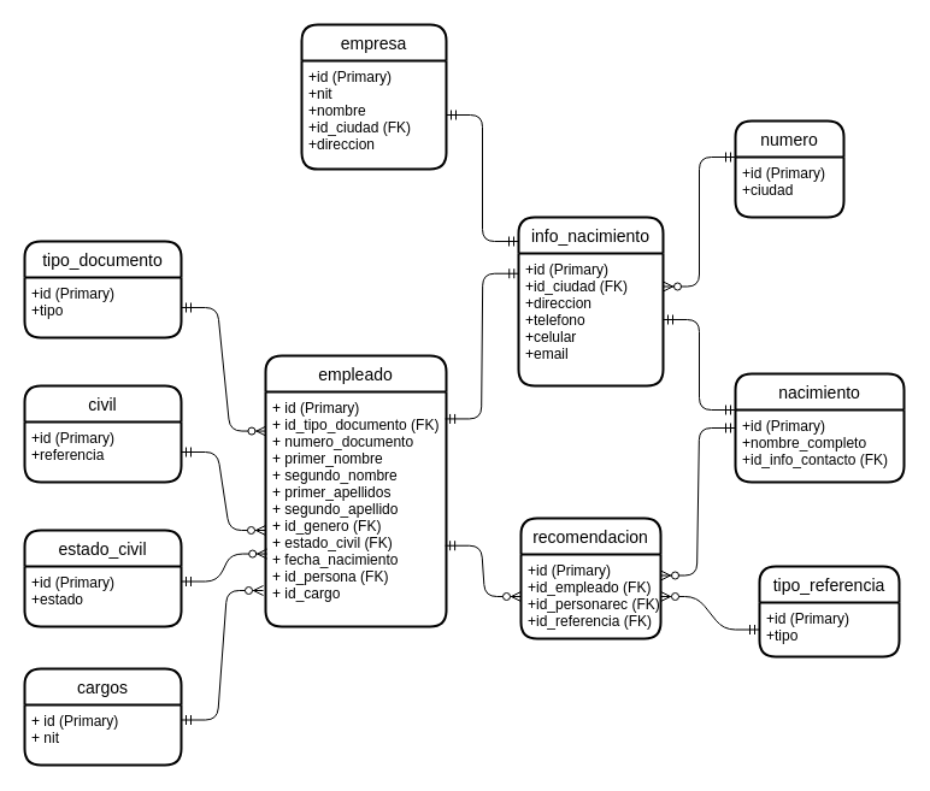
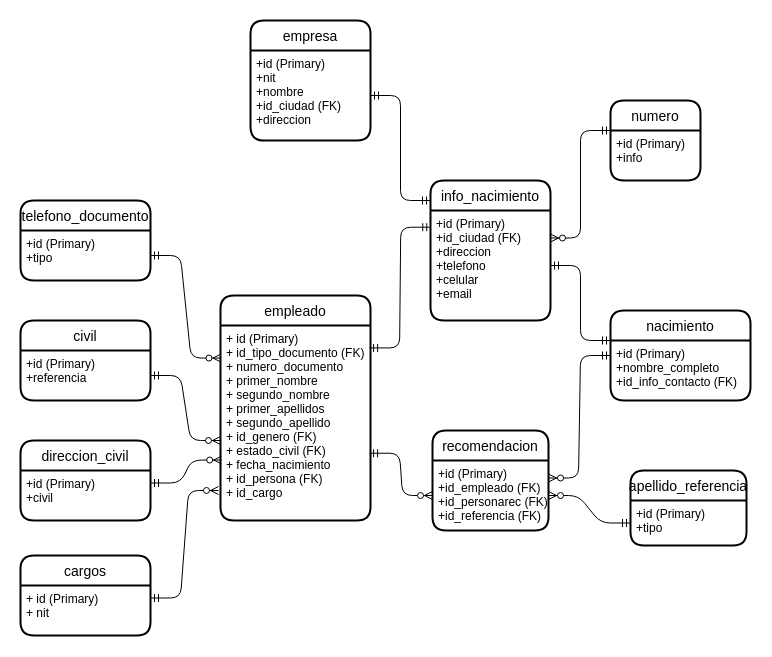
  <mxCell id="0" />
  <mxCell id="1" parent="0" />
  <mxCell id="2" value="info_nacimiento" style="swimlane;childLayout=stackLayout;horizontal=1;startSize=30;horizontalStack=0;rounded=1;fontSize=14;fontStyle=0;strokeWidth=2;resizeParent=0;resizeLast=1;shadow=0;dashed=0;align=center;" parent="1" vertex="1"><mxGeometry x="430" y="180" width="120" height="140" as="geometry" /></mxCell>
  <mxCell id="3" value="+id (Primary)&#10;+id_ciudad (FK)&#10;+direccion&#10;+telefono&#10;+celular&#10;+email" style="align=left;strokeColor=none;fillColor=none;spacingLeft=4;fontSize=12;verticalAlign=top;resizable=0;rotatable=0;part=1;" parent="2" vertex="1"><mxGeometry y="30" width="120" height="110" as="geometry" /></mxCell>
  <mxCell id="4" value="empleado" style="swimlane;childLayout=stackLayout;horizontal=1;startSize=30;horizontalStack=0;rounded=1;fontSize=14;fontStyle=0;strokeWidth=2;resizeParent=0;resizeLast=1;shadow=0;dashed=0;align=center;" parent="1" vertex="1"><mxGeometry x="220" y="295" width="150" height="225" as="geometry" /></mxCell>
  <mxCell id="5" value="+ id (Primary)&#10;+ id_tipo_documento (FK)&#10;+ numero_documento&#10;+ primer_nombre&#10;+ segundo_nombre&#10;+ primer_apellidos&#10;+ segundo_apellido&#10;+ id_genero (FK)&#10;+ estado_civil (FK)&#10;+ fecha_nacimiento&#10;+ id_persona (FK)&#10;+ id_cargo&#10;" style="align=left;strokeColor=none;fillColor=none;spacingLeft=4;fontSize=12;verticalAlign=top;resizable=0;rotatable=0;part=1;" parent="4" vertex="1"><mxGeometry y="30" width="150" height="195" as="geometry" /></mxCell>
  <mxCell id="6" value="nacimiento" style="swimlane;childLayout=stackLayout;horizontal=1;startSize=30;horizontalStack=0;rounded=1;fontSize=14;fontStyle=0;strokeWidth=2;resizeParent=0;resizeLast=1;shadow=0;dashed=0;align=center;" parent="1" vertex="1"><mxGeometry x="610" y="310" width="140" height="90" as="geometry" /></mxCell>
  <mxCell id="7" value="+id (Primary)&#10;+nombre_completo&#10;+id_info_contacto (FK)" style="align=left;strokeColor=none;fillColor=none;spacingLeft=4;fontSize=12;verticalAlign=top;resizable=0;rotatable=0;part=1;" parent="6" vertex="1"><mxGeometry y="30" width="140" height="60" as="geometry" /></mxCell>
  <mxCell id="8" value="recomendacion" style="swimlane;childLayout=stackLayout;horizontal=1;startSize=30;horizontalStack=0;rounded=1;fontSize=14;fontStyle=0;strokeWidth=2;resizeParent=0;resizeLast=1;shadow=0;dashed=0;align=center;" parent="1" vertex="1"><mxGeometry x="432" y="430" width="116" height="100" as="geometry" /></mxCell>
  <mxCell id="9" value="+id (Primary)&#10;+id_empleado (FK)&#10;+id_personarec (FK)&#10;+id_referencia (FK)" style="align=left;strokeColor=none;fillColor=none;spacingLeft=4;fontSize=12;verticalAlign=top;resizable=0;rotatable=0;part=1;" parent="8" vertex="1"><mxGeometry y="30" width="116" height="70" as="geometry" /></mxCell>
- <mxCell id="10" value="tipo_documento" style="swimlane;childLayout=stackLayout;horizontal=1;startSize=30;horizontalStack=0;rounded=1;fontSize=14;fontStyle=0;strokeWidth=2;resizeParent=0;resizeLast=1;shadow=0;dashed=0;align=center;" parent="1" vertex="1"><mxGeometry x="20" y="200" width="130" height="80" as="geometry" /></mxCell>
+ <mxCell id="10" value="telefono_documento" style="swimlane;childLayout=stackLayout;horizontal=1;startSize=30;horizontalStack=0;rounded=1;fontSize=14;fontStyle=0;strokeWidth=2;resizeParent=0;resizeLast=1;shadow=0;dashed=0;align=center;" parent="1" vertex="1"><mxGeometry x="20" y="200" width="130" height="80" as="geometry" /></mxCell>
  <mxCell id="11" value="+id (Primary)&#10;+tipo" style="align=left;strokeColor=none;fillColor=none;spacingLeft=4;fontSize=12;verticalAlign=top;resizable=0;rotatable=0;part=1;" parent="10" vertex="1"><mxGeometry y="30" width="130" height="50" as="geometry" /></mxCell>
- <mxCell id="12" value="tipo_referencia" style="swimlane;childLayout=stackLayout;horizontal=1;startSize=30;horizontalStack=0;rounded=1;fontSize=14;fontStyle=0;strokeWidth=2;resizeParent=0;resizeLast=1;shadow=0;dashed=0;align=center;" parent="1" vertex="1"><mxGeometry x="630" y="470" width="116" height="75" as="geometry" /></mxCell>
+ <mxCell id="12" value="apellido_referencia" style="swimlane;childLayout=stackLayout;horizontal=1;startSize=30;horizontalStack=0;rounded=1;fontSize=14;fontStyle=0;strokeWidth=2;resizeParent=0;resizeLast=1;shadow=0;dashed=0;align=center;" parent="1" vertex="1"><mxGeometry x="630" y="470" width="116" height="75" as="geometry" /></mxCell>
  <mxCell id="13" value="+id (Primary)&#10;+tipo" style="align=left;strokeColor=none;fillColor=none;spacingLeft=4;fontSize=12;verticalAlign=top;resizable=0;rotatable=0;part=1;" parent="12" vertex="1"><mxGeometry y="30" width="116" height="45" as="geometry" /></mxCell>
  <mxCell id="14" value="numero" style="swimlane;childLayout=stackLayout;horizontal=1;startSize=30;horizontalStack=0;rounded=1;fontSize=14;fontStyle=0;strokeWidth=2;resizeParent=0;resizeLast=1;shadow=0;dashed=0;align=center;" parent="1" vertex="1"><mxGeometry x="610" y="100" width="90" height="80" as="geometry" /></mxCell>
- <mxCell id="15" value="+id (Primary)&#10;+ciudad" style="align=left;strokeColor=none;fillColor=none;spacingLeft=4;fontSize=12;verticalAlign=top;resizable=0;rotatable=0;part=1;" parent="14" vertex="1"><mxGeometry y="30" width="90" height="50" as="geometry" /></mxCell>
- <mxCell id="16" value="estado_civil" style="swimlane;childLayout=stackLayout;horizontal=1;startSize=30;horizontalStack=0;rounded=1;fontSize=14;fontStyle=0;strokeWidth=2;resizeParent=0;resizeLast=1;shadow=0;dashed=0;align=center;" parent="1" vertex="1"><mxGeometry x="20" y="440" width="130" height="80" as="geometry" /></mxCell>
- <mxCell id="17" value="+id (Primary)&#10;+estado" style="align=left;strokeColor=none;fillColor=none;spacingLeft=4;fontSize=12;verticalAlign=top;resizable=0;rotatable=0;part=1;" parent="16" vertex="1"><mxGeometry y="30" width="130" height="50" as="geometry" /></mxCell>
+ <mxCell id="15" value="+id (Primary)&#10;+info" style="align=left;strokeColor=none;fillColor=none;spacingLeft=4;fontSize=12;verticalAlign=top;resizable=0;rotatable=0;part=1;" parent="14" vertex="1"><mxGeometry y="30" width="90" height="50" as="geometry" /></mxCell>
+ <mxCell id="16" value="direccion_civil" style="swimlane;childLayout=stackLayout;horizontal=1;startSize=30;horizontalStack=0;rounded=1;fontSize=14;fontStyle=0;strokeWidth=2;resizeParent=0;resizeLast=1;shadow=0;dashed=0;align=center;" parent="1" vertex="1"><mxGeometry x="20" y="440" width="130" height="80" as="geometry" /></mxCell>
+ <mxCell id="17" value="+id (Primary)&#10;+civil" style="align=left;strokeColor=none;fillColor=none;spacingLeft=4;fontSize=12;verticalAlign=top;resizable=0;rotatable=0;part=1;" parent="16" vertex="1"><mxGeometry y="30" width="130" height="50" as="geometry" /></mxCell>
  <mxCell id="18" value="civil" style="swimlane;childLayout=stackLayout;horizontal=1;startSize=30;horizontalStack=0;rounded=1;fontSize=14;fontStyle=0;strokeWidth=2;resizeParent=0;resizeLast=1;shadow=0;dashed=0;align=center;" parent="1" vertex="1"><mxGeometry x="20" y="320" width="130" height="80" as="geometry" /></mxCell>
  <mxCell id="19" value="+id (Primary)&#10;+referencia" style="align=left;strokeColor=none;fillColor=none;spacingLeft=4;fontSize=12;verticalAlign=top;resizable=0;rotatable=0;part=1;" parent="18" vertex="1"><mxGeometry y="30" width="130" height="50" as="geometry" /></mxCell>
  <mxCell id="20" value="empresa" style="swimlane;childLayout=stackLayout;horizontal=1;startSize=30;horizontalStack=0;rounded=1;fontSize=14;fontStyle=0;strokeWidth=2;resizeParent=0;resizeLast=1;shadow=0;dashed=0;align=center;" parent="1" vertex="1"><mxGeometry x="250" y="20" width="120" height="120" as="geometry" /></mxCell>
  <mxCell id="21" value="+id (Primary)&#10;+nit&#10;+nombre&#10;+id_ciudad (FK)&#10;+direccion" style="align=left;strokeColor=none;fillColor=none;spacingLeft=4;fontSize=12;verticalAlign=top;resizable=0;rotatable=0;part=1;" parent="20" vertex="1"><mxGeometry y="30" width="120" height="90" as="geometry" /></mxCell>
  <mxCell id="22" value="" style="edgeStyle=entityRelationEdgeStyle;fontSize=12;html=1;endArrow=ERzeroToMany;startArrow=ERmandOne;exitX=1;exitY=0.5;exitDx=0;exitDy=0;entryX=0.003;entryY=0.167;entryDx=0;entryDy=0;entryPerimeter=0;" parent="1" source="11" target="5" edge="1"><mxGeometry width="100" height="100" relative="1" as="geometry"><mxPoint x="160" y="260" as="sourcePoint" /><mxPoint x="480" y="260" as="targetPoint" /></mxGeometry></mxCell>
  <mxCell id="23" value="" style="edgeStyle=entityRelationEdgeStyle;fontSize=12;html=1;endArrow=ERmandOne;startArrow=ERmandOne;exitX=0.994;exitY=0.115;exitDx=0;exitDy=0;exitPerimeter=0;entryX=0.002;entryY=0.152;entryDx=0;entryDy=0;entryPerimeter=0;" parent="1" source="5" target="3" edge="1"><mxGeometry width="100" height="100" relative="1" as="geometry"><mxPoint x="380" y="360" as="sourcePoint" /><mxPoint x="480" y="260" as="targetPoint" /></mxGeometry></mxCell>
  <mxCell id="24" value="" style="edgeStyle=entityRelationEdgeStyle;fontSize=12;html=1;endArrow=ERzeroToMany;startArrow=ERmandOne;exitX=0;exitY=0.5;exitDx=0;exitDy=0;entryX=1;entryY=0.5;entryDx=0;entryDy=0;" parent="1" source="13" target="9" edge="1"><mxGeometry width="100" height="100" relative="1" as="geometry"><mxPoint x="380" y="360" as="sourcePoint" /><mxPoint x="480" y="260" as="targetPoint" /></mxGeometry></mxCell>
  <mxCell id="25" value="" style="edgeStyle=entityRelationEdgeStyle;fontSize=12;html=1;endArrow=ERzeroToMany;startArrow=ERmandOne;exitX=1;exitY=0.5;exitDx=0;exitDy=0;" parent="1" source="19" edge="1"><mxGeometry width="100" height="100" relative="1" as="geometry"><mxPoint x="380" y="360" as="sourcePoint" /><mxPoint x="220" y="440" as="targetPoint" /></mxGeometry></mxCell>
  <mxCell id="26" value="" style="edgeStyle=entityRelationEdgeStyle;fontSize=12;html=1;endArrow=ERzeroToMany;startArrow=ERmandOne;exitX=1;exitY=0.25;exitDx=0;exitDy=0;entryX=0.008;entryY=0.69;entryDx=0;entryDy=0;entryPerimeter=0;" parent="1" source="17" target="5" edge="1"><mxGeometry width="100" height="100" relative="1" as="geometry"><mxPoint x="380" y="360" as="sourcePoint" /><mxPoint x="480" y="260" as="targetPoint" /></mxGeometry></mxCell>
  <mxCell id="27" value="" style="edgeStyle=entityRelationEdgeStyle;fontSize=12;html=1;endArrow=ERzeroToMany;startArrow=ERmandOne;exitX=0.994;exitY=0.655;exitDx=0;exitDy=0;exitPerimeter=0;" parent="1" source="5" target="9" edge="1"><mxGeometry width="100" height="100" relative="1" as="geometry"><mxPoint x="380" y="360" as="sourcePoint" /><mxPoint x="480" y="260" as="targetPoint" /></mxGeometry></mxCell>
  <mxCell id="28" value="" style="edgeStyle=entityRelationEdgeStyle;fontSize=12;html=1;endArrow=ERzeroToMany;startArrow=ERmandOne;entryX=1;entryY=0.25;entryDx=0;entryDy=0;exitX=0;exitY=0.25;exitDx=0;exitDy=0;" parent="1" source="7" target="9" edge="1"><mxGeometry width="100" height="100" relative="1" as="geometry"><mxPoint x="510" y="370" as="sourcePoint" /><mxPoint x="480" y="260" as="targetPoint" /></mxGeometry></mxCell>
  <mxCell id="29" value="" style="edgeStyle=entityRelationEdgeStyle;fontSize=12;html=1;endArrow=ERmandOne;startArrow=ERmandOne;entryX=0;entryY=0;entryDx=0;entryDy=0;" parent="1" source="3" target="7" edge="1"><mxGeometry width="100" height="100" relative="1" as="geometry"><mxPoint x="380" y="360" as="sourcePoint" /><mxPoint x="480" y="260" as="targetPoint" /></mxGeometry></mxCell>
  <mxCell id="30" value="" style="edgeStyle=entityRelationEdgeStyle;fontSize=12;html=1;endArrow=ERmandOne;startArrow=ERmandOne;exitX=1;exitY=0.5;exitDx=0;exitDy=0;" edge="1" parent="1" source="21"><mxGeometry width="100" height="100" relative="1" as="geometry"><mxPoint x="379.1" y="355.125" as="sourcePoint" /><mxPoint x="430" y="200" as="targetPoint" /></mxGeometry></mxCell>
  <mxCell id="31" value="" style="edgeStyle=entityRelationEdgeStyle;fontSize=12;html=1;endArrow=ERzeroToMany;startArrow=ERmandOne;exitX=0;exitY=0;exitDx=0;exitDy=0;entryX=1;entryY=0.25;entryDx=0;entryDy=0;" edge="1" parent="1" source="15" target="3"><mxGeometry width="100" height="100" relative="1" as="geometry"><mxPoint x="590" y="110" as="sourcePoint" /><mxPoint x="610" y="220" as="targetPoint" /></mxGeometry></mxCell>
  <mxCell id="32" value="cargos" style="swimlane;childLayout=stackLayout;horizontal=1;startSize=30;horizontalStack=0;rounded=1;fontSize=14;fontStyle=0;strokeWidth=2;resizeParent=0;resizeLast=1;shadow=0;dashed=0;align=center;" vertex="1" parent="1"><mxGeometry x="20" y="555" width="130" height="80" as="geometry" /></mxCell>
  <mxCell id="33" value="+ id (Primary)&#10;+ nit" style="align=left;strokeColor=none;fillColor=none;spacingLeft=4;fontSize=12;verticalAlign=top;resizable=0;rotatable=0;part=1;" vertex="1" parent="32"><mxGeometry y="30" width="130" height="50" as="geometry" /></mxCell>
  <mxCell id="34" value="" style="edgeStyle=entityRelationEdgeStyle;fontSize=12;html=1;endArrow=ERzeroToMany;startArrow=ERmandOne;exitX=1;exitY=0.25;exitDx=0;exitDy=0;" edge="1" parent="1" source="33"><mxGeometry width="100" height="100" relative="1" as="geometry"><mxPoint x="160" y="492.5" as="sourcePoint" /><mxPoint x="218" y="490" as="targetPoint" /></mxGeometry></mxCell>
